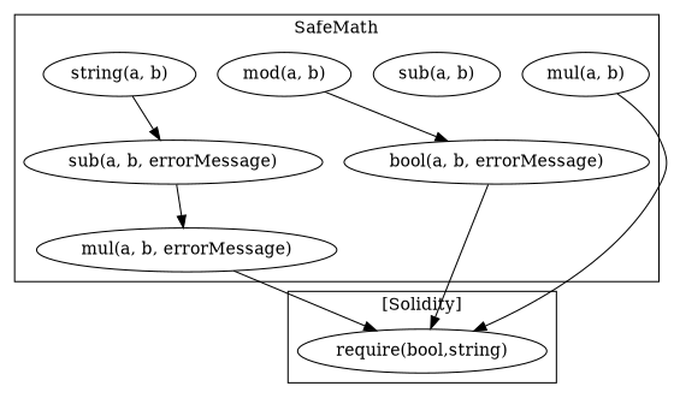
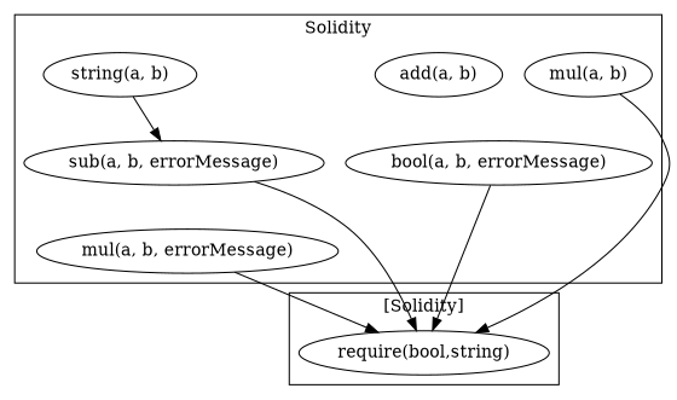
  strict digraph {
    n1 [label="bool(a, b, errorMessage)"]
    n2 [label="string(a, b)"]
    n3 [label="sub(a, b, errorMessage)"]
-   n4 [label="sub(a, b)"]
+   n4 [label="add(a, b)"]
    n5 [label="mul(a, b, errorMessage)"]
-   n6 [label="mod(a, b)"]
    n7 [label="mul(a, b)"]
    "require(bool,string)"
    subgraph cluster_1 {
-     label=SafeMath
+     label=Solidity
      n1
      n2
      n3
      n4
      n5
-     n6
      n7
    }
    subgraph cluster_2 {
      label="[Solidity]"
      "require(bool,string)"
    }
    n1 -> "require(bool,string)"
    n2 -> n3
-   n3 -> n5
+   n3 -> "require(bool,string)"
    n5 -> "require(bool,string)"
-   n6 -> n1
    n7 -> "require(bool,string)"
  }
